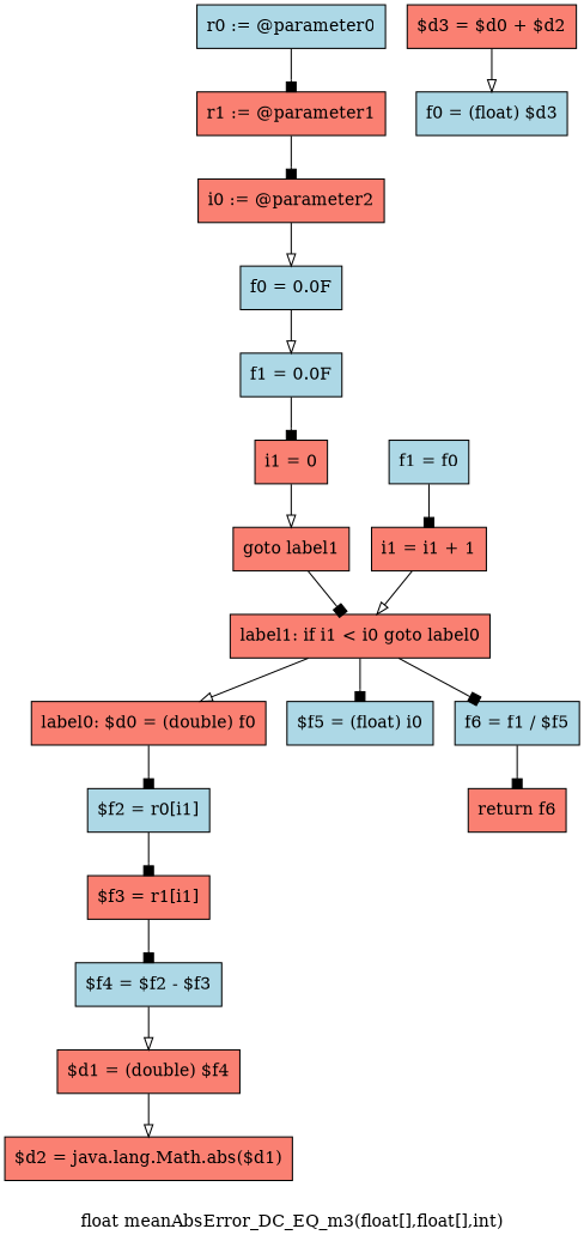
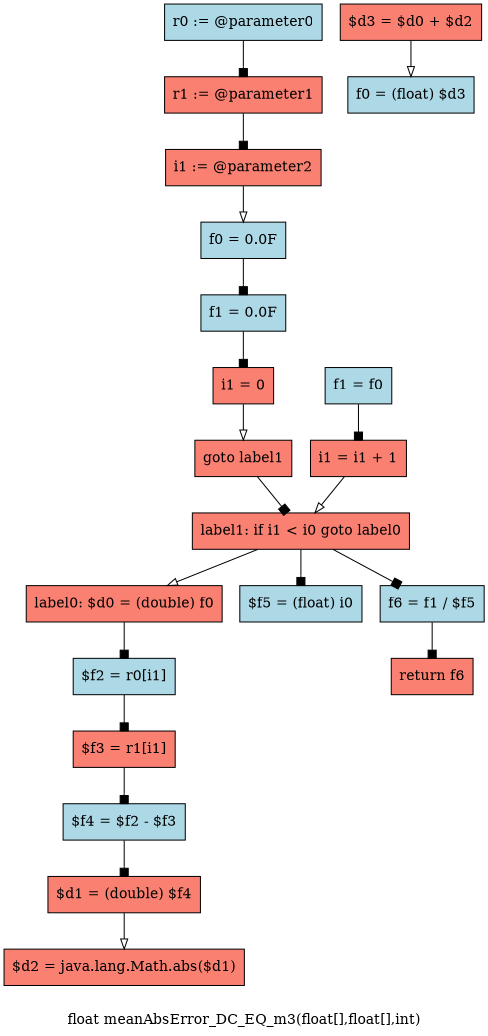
  digraph {
    label="float meanAbsError_DC_EQ_m3(float[],float[],int)"
    node [fillcolor=salmon shape=box style=filled]
    edge [arrowhead=box]
    n1 [fillcolor=lightblue label="r0 := @parameter0"]
    n2 [label="r1 := @parameter1"]
-   n3 [label="i0 := @parameter2"]
+   n3 [label="i1 := @parameter2"]
    n4 [fillcolor=lightblue label="f0 = 0.0F"]
    n5 [fillcolor=lightblue label="f1 = 0.0F"]
    n6 [label="i1 = 0"]
    n7 [label="goto label1"]
    n8 [label="label1: if i1 < i0 goto label0"]
    n9 [label="label0: $d0 = (double) f0"]
    n10 [fillcolor=lightblue label="$f5 = (float) i0"]
    n11 [fillcolor=lightblue label="f6 = f1 / $f5"]
    n12 [fillcolor=lightblue label="$f2 = r0[i1]"]
    n13 [label="$f3 = r1[i1]"]
    n14 [fillcolor=lightblue label="$f4 = $f2 - $f3"]
    n15 [label="$d1 = (double) $f4"]
    n16 [label="$d2 = java.lang.Math.abs($d1)"]
    n17 [label="$d3 = $d0 + $d2"]
    n18 [fillcolor=lightblue label="f0 = (float) $d3"]
    n19 [fillcolor=lightblue label="f1 = f0"]
    n20 [label="i1 = i1 + 1"]
    n21 [label="return f6"]
    n1 -> n2
    n2 -> n3
    n3 -> n4 [arrowhead=onormal]
-   n4 -> n5 [arrowhead=onormal]
+   n4 -> n5
    n5 -> n6
    n6 -> n7 [arrowhead=onormal]
    n7 -> n8
    n8 -> n9 [arrowhead=onormal]
    n8 -> n10
    n8 -> n11
    n9 -> n12
    n11 -> n21
    n12 -> n13
    n13 -> n14
-   n14 -> n15 [arrowhead=onormal]
+   n14 -> n15
    n15 -> n16 [arrowhead=onormal]
    n17 -> n18 [arrowhead=onormal]
    n19 -> n20
    n20 -> n8 [arrowhead=onormal]
  }
